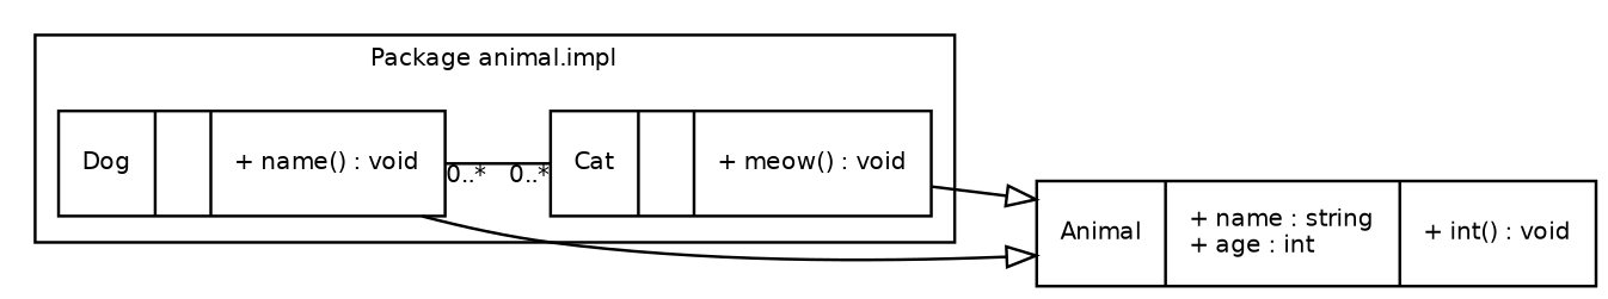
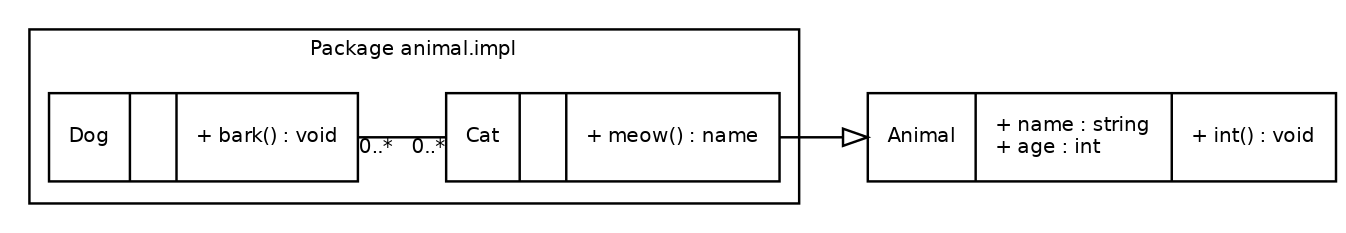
  digraph {
    fontname="Bitstream Vera Sans"
    fontsize=8
    rankdir=LR
    node [fontname="Bitstream Vera Sans" fontsize=8 shape=record]
    edge [arrowhead=empty fontname="Bitstream Vera Sans" fontsize=8]
-   n1 [label="{Dog||+ name() : void\l}"]
-   n2 [label="{Cat||+ meow() : void\l}"]
+   n1 [label="{Dog||+ bark() : void\l}"]
+   n2 [label="{Cat||+ meow() : name\l}"]
    n3 [label="{Animal|+ name : string\l+ age : int\l|+ int() : void\l}"]
    subgraph cluster_1 {
      label="Package animal.impl"
      n1
      n2
    }
    n1 -> n2 [arrowhead=none headlabel="0..*" taillabel="0..*"]
-   n1 -> n3
    n2 -> n3
  }
